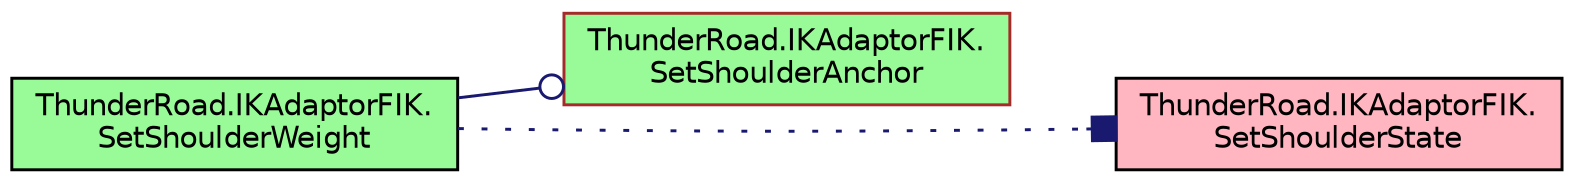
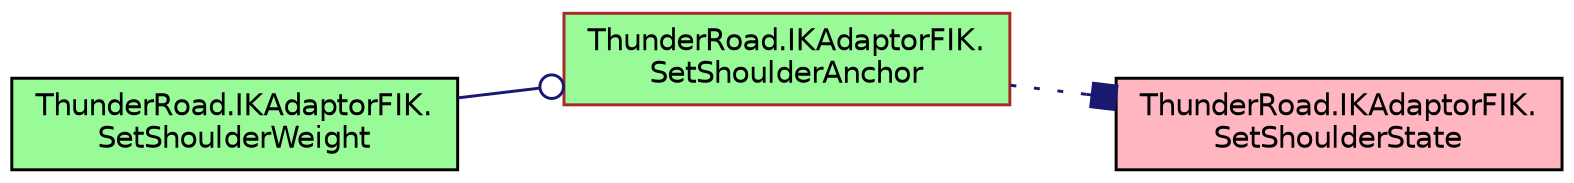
  digraph {
    rankdir=LR
    node [color=black fillcolor=palegreen fontname=Helvetica fontsize=10 shape=record style=filled]
    edge [color=midnightblue fontname=Helvetica fontsize=10 labelfontname=Helvetica labelfontsize=10]
    n1 [color=brown fontcolor=black height=0.2 label="ThunderRoad.IKAdaptorFIK.\lSetShoulderAnchor" width=0.4]
    n2 [fillcolor=lightpink height=0.2 label="ThunderRoad.IKAdaptorFIK.\lSetShoulderState" width=0.4]
    n3 [height=0.2 label="ThunderRoad.IKAdaptorFIK.\lSetShoulderWeight" width=0.4]
-   n3 -> n2 [arrowhead=box style=dotted]
+   n1 -> n2 [arrowhead=box style=dotted]
    n3 -> n1 [arrowhead=odot style=solid]
  }
